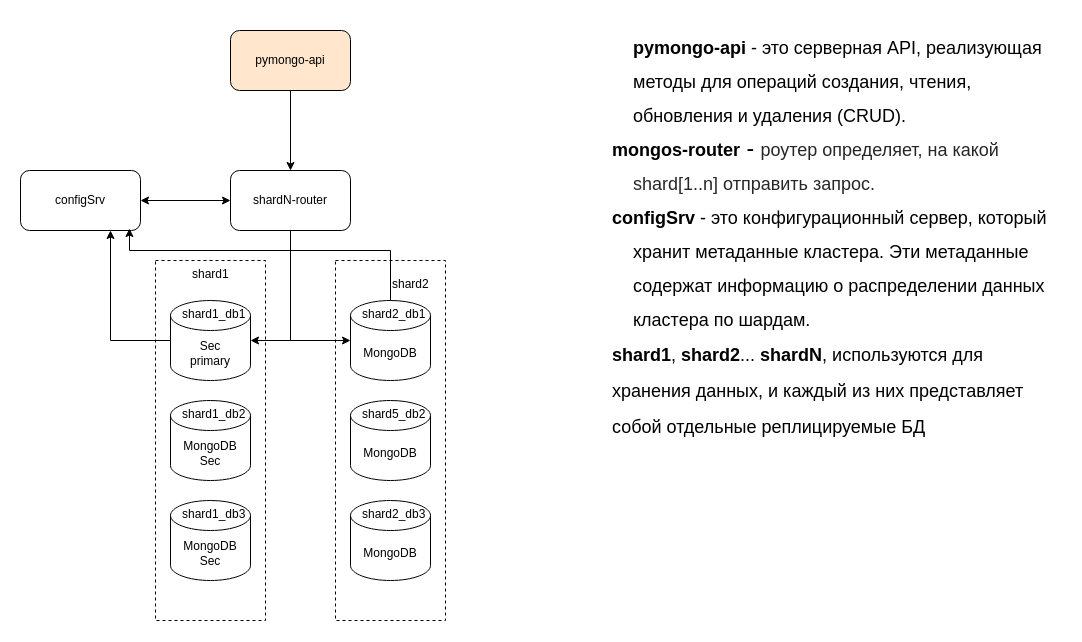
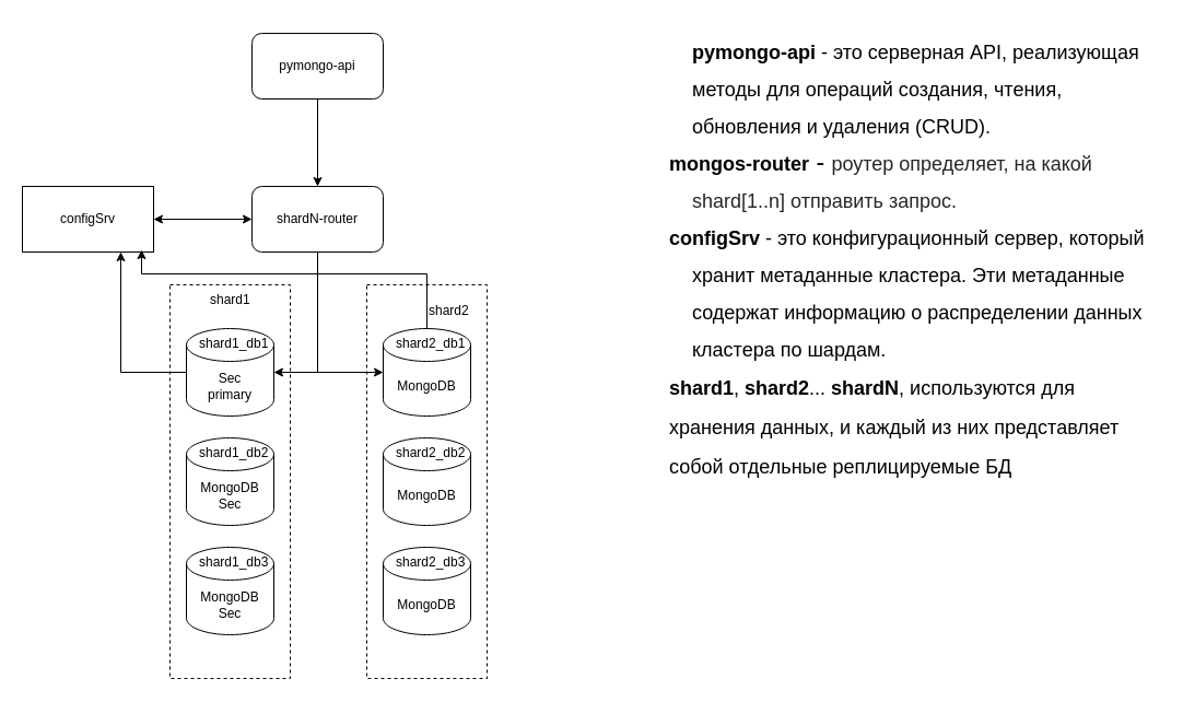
  <mxCell id="0" />
  <mxCell id="1" parent="0" />
  <mxCell id="2" value="&lt;h1 style=&quot;margin-top: 0px;&quot;&gt;&lt;p class=&quot;p1&quot; style=&quot;text-indent: 0px; margin: 0px 0px 0px 21px; font-variant-numeric: normal; font-variant-east-asian: normal; font-variant-alternates: normal; font-kerning: auto; font-optical-sizing: auto; font-feature-settings: normal; font-variation-settings: normal; font-variant-position: normal; font-stretch: normal; line-height: normal;&quot;&gt;&lt;span style=&quot;font-size: 18px;&quot;&gt;pymongo-api&lt;/span&gt;&lt;span style=&quot;font-size: 18px; font-weight: normal;&quot;&gt; - это серверная API, реализующая методы для операций создания, чтения, обновления и удаления (CRUD).&lt;/span&gt;&lt;br&gt;&lt;/p&gt;&lt;p class=&quot;p1&quot; style=&quot;margin: 0px 0px 0px 21px; text-indent: -21px; font-variant-numeric: normal; font-variant-east-asian: normal; font-variant-alternates: normal; font-kerning: auto; font-optical-sizing: auto; font-feature-settings: normal; font-variation-settings: normal; font-variant-position: normal; font-stretch: normal; line-height: normal;&quot;&gt;&lt;span style=&quot;background-color: initial; text-indent: 0px;&quot;&gt;&lt;font style=&quot;font-size: 18px;&quot;&gt;mongos-router&lt;/font&gt;&lt;span style=&quot;font-size: 23px;&quot;&gt;&amp;nbsp;&lt;span style=&quot;font-weight: normal;&quot;&gt;-&amp;nbsp;&lt;/span&gt;&lt;/span&gt;&lt;/span&gt;&lt;span style=&quot;font-size: 18px; background-color: rgb(255, 255, 255); color: rgba(0, 0, 0, 0.85); font-family: &amp;quot;YS Text&amp;quot;, sans-serif; font-weight: 400; white-space-collapse: preserve-breaks;&quot;&gt;роутер определяет, на какой shard[1..n] отправить запрос.&lt;/span&gt;&lt;/p&gt;&lt;p class=&quot;p1&quot; style=&quot;margin: 0px 0px 0px 21px; text-indent: -21px; font-variant-numeric: normal; font-variant-east-asian: normal; font-variant-alternates: normal; font-kerning: auto; font-optical-sizing: auto; font-feature-settings: normal; font-variation-settings: normal; font-variant-position: normal; font-stretch: normal; line-height: normal;&quot;&gt;&lt;span style=&quot;background-color: initial; font-size: 18px;&quot;&gt;configSrv&lt;/span&gt;&lt;span style=&quot;background-color: initial; font-size: 18px; font-weight: normal;&quot;&gt; - это конфигурационный сервер, который хранит метаданные кластера. Эти метаданные содержат информацию о распределении данных кластера по шардам.&lt;/span&gt;&lt;/p&gt;&lt;div style=&quot;&quot;&gt;&lt;span style=&quot;background-color: initial; font-size: 18px;&quot;&gt;shard1&lt;/span&gt;&lt;span style=&quot;background-color: initial; font-size: 18px; font-weight: normal;&quot;&gt;, &lt;/span&gt;&lt;span style=&quot;background-color: initial; font-size: 18px;&quot;&gt;shard2&lt;/span&gt;&lt;span style=&quot;background-color: initial; font-size: 18px; font-weight: normal;&quot;&gt;... &lt;/span&gt;&lt;span style=&quot;background-color: initial; font-size: 18px;&quot;&gt;shardN&lt;/span&gt;&lt;span style=&quot;background-color: initial; font-size: 18px; font-weight: normal;&quot;&gt;, используются для хранения данных, и каждый из них представляет собой отдельные реплицируемые БД&lt;/span&gt;&lt;/div&gt;&lt;/h1&gt;" style="text;html=1;whiteSpace=wrap;overflow=hidden;rounded=0;fontSize=15;align=left;" vertex="1" parent="1"><mxGeometry x="610" y="20" width="450" height="420" as="geometry" /></mxCell>
- <mxCell id="3" value="pymongo-api" style="rounded=1;whiteSpace=wrap;html=1;fillColor=#ffe6cc;" vertex="1" parent="1"><mxGeometry x="230" y="30" width="120" height="60" as="geometry" /></mxCell>
+ <mxCell id="3" value="pymongo-api" style="rounded=1;whiteSpace=wrap;html=1;" vertex="1" parent="1"><mxGeometry x="230" y="30" width="120" height="60" as="geometry" /></mxCell>
  <mxCell id="4" style="edgeStyle=orthogonalEdgeStyle;rounded=0;orthogonalLoop=1;jettySize=auto;html=1;exitX=0.5;exitY=1;exitDx=0;exitDy=0;entryX=0.5;entryY=0;entryDx=0;entryDy=0;" edge="1" parent="1" source="3" target="6"><mxGeometry relative="1" as="geometry"><mxPoint x="260" y="450" as="targetPoint" /></mxGeometry></mxCell>
  <mxCell id="5" style="edgeStyle=orthogonalEdgeStyle;rounded=0;orthogonalLoop=1;jettySize=auto;html=1;entryX=1;entryY=0.5;entryDx=0;entryDy=0;entryPerimeter=0;" edge="1" parent="1" source="6" target="12"><mxGeometry relative="1" as="geometry"><mxPoint x="290" y="350" as="targetPoint" /></mxGeometry></mxCell>
  <mxCell id="6" value="shardN-router" style="rounded=1;whiteSpace=wrap;html=1;" vertex="1" parent="1"><mxGeometry x="230" y="170" width="120" height="60" as="geometry" /></mxCell>
  <mxCell id="7" style="edgeStyle=orthogonalEdgeStyle;rounded=0;orthogonalLoop=1;jettySize=auto;html=1;entryX=0;entryY=0.5;entryDx=0;entryDy=0;startArrow=classic;startFill=1;" edge="1" parent="1" source="8" target="6"><mxGeometry relative="1" as="geometry" /></mxCell>
- <mxCell id="8" value="configSrv" style="rounded=1;whiteSpace=wrap;html=1;" vertex="1" parent="1"><mxGeometry x="20" y="170" width="120" height="60" as="geometry" /></mxCell>
+ <mxCell id="8" value="configSrv" style="whiteSpace=wrap;html=1;rounded=0;" vertex="1" parent="1"><mxGeometry x="20" y="170" width="120" height="60" as="geometry" /></mxCell>
  <mxCell id="9" value="MongoDB" style="shape=cylinder3;whiteSpace=wrap;html=1;boundedLbl=1;backgroundOutline=1;size=15;" vertex="1" parent="1"><mxGeometry x="350" y="300" width="80" height="80" as="geometry" /></mxCell>
  <mxCell id="10" value="&lt;div style=&quot;text-align: center;&quot;&gt;shard2&lt;/div&gt;" style="text;whiteSpace=wrap;html=1;" vertex="1" parent="1"><mxGeometry x="390" y="270" width="50" height="30" as="geometry" /></mxCell>
  <mxCell id="11" style="edgeStyle=orthogonalEdgeStyle;rounded=0;orthogonalLoop=1;jettySize=auto;html=1;entryX=0.75;entryY=1;entryDx=0;entryDy=0;" edge="1" parent="1" source="12" target="8"><mxGeometry relative="1" as="geometry" /></mxCell>
  <mxCell id="12" value="Sec&lt;br&gt;primary" style="shape=cylinder3;whiteSpace=wrap;html=1;boundedLbl=1;backgroundOutline=1;size=15;" vertex="1" parent="1"><mxGeometry x="170" y="300" width="80" height="80" as="geometry" /></mxCell>
  <mxCell id="13" value="&lt;div style=&quot;text-align: center;&quot;&gt;shard1&lt;/div&gt;" style="text;whiteSpace=wrap;html=1;" vertex="1" parent="1"><mxGeometry x="190" y="260" width="40" height="30" as="geometry" /></mxCell>
  <mxCell id="14" value="MongoDB&lt;div&gt;Sec&lt;/div&gt;" style="shape=cylinder3;whiteSpace=wrap;html=1;boundedLbl=1;backgroundOutline=1;size=15;" vertex="1" parent="1"><mxGeometry x="170" y="400" width="80" height="80" as="geometry" /></mxCell>
  <mxCell id="15" value="MongoDB&lt;div&gt;Sec&lt;/div&gt;" style="shape=cylinder3;whiteSpace=wrap;html=1;boundedLbl=1;backgroundOutline=1;size=15;" vertex="1" parent="1"><mxGeometry x="170" y="500" width="80" height="80" as="geometry" /></mxCell>
  <mxCell id="16" value="MongoDB" style="shape=cylinder3;whiteSpace=wrap;html=1;boundedLbl=1;backgroundOutline=1;size=15;" vertex="1" parent="1"><mxGeometry x="350" y="400" width="80" height="80" as="geometry" /></mxCell>
  <mxCell id="17" value="MongoDB" style="shape=cylinder3;whiteSpace=wrap;html=1;boundedLbl=1;backgroundOutline=1;size=15;" vertex="1" parent="1"><mxGeometry x="350" y="500" width="80" height="80" as="geometry" /></mxCell>
  <mxCell id="18" value="" style="rounded=0;whiteSpace=wrap;html=1;fillColor=none;dashed=1;" vertex="1" parent="1"><mxGeometry x="155" y="260" width="110" height="360" as="geometry" /></mxCell>
  <mxCell id="19" value="" style="rounded=0;whiteSpace=wrap;html=1;fillColor=none;dashed=1;" vertex="1" parent="1"><mxGeometry x="335" y="260" width="110" height="360" as="geometry" /></mxCell>
  <mxCell id="20" value="&lt;div style=&quot;text-align: center;&quot;&gt;shard1_db1&lt;/div&gt;" style="text;whiteSpace=wrap;html=1;" vertex="1" parent="1"><mxGeometry x="180" y="300" width="40" height="30" as="geometry" /></mxCell>
  <mxCell id="21" value="&lt;div style=&quot;text-align: center;&quot;&gt;shard1_db2&lt;/div&gt;" style="text;whiteSpace=wrap;html=1;" vertex="1" parent="1"><mxGeometry x="180" y="400" width="40" height="30" as="geometry" /></mxCell>
  <mxCell id="22" value="&lt;div style=&quot;text-align: center;&quot;&gt;shard1_db3&lt;/div&gt;" style="text;whiteSpace=wrap;html=1;" vertex="1" parent="1"><mxGeometry x="180" y="500" width="40" height="30" as="geometry" /></mxCell>
  <mxCell id="23" value="&lt;div style=&quot;text-align: center;&quot;&gt;shard2_db1&lt;/div&gt;" style="text;whiteSpace=wrap;html=1;" vertex="1" parent="1"><mxGeometry x="360" y="300" width="40" height="30" as="geometry" /></mxCell>
- <mxCell id="24" value="&lt;div style=&quot;text-align: center;&quot;&gt;shard5_db2&lt;/div&gt;" style="text;whiteSpace=wrap;html=1;" vertex="1" parent="1"><mxGeometry x="360" y="400" width="40" height="30" as="geometry" /></mxCell>
+ <mxCell id="24" value="&lt;div style=&quot;text-align: center;&quot;&gt;shard2_db2&lt;/div&gt;" style="text;whiteSpace=wrap;html=1;" vertex="1" parent="1"><mxGeometry x="360" y="400" width="40" height="30" as="geometry" /></mxCell>
  <mxCell id="25" value="&lt;div style=&quot;text-align: center;&quot;&gt;shard2_db3&lt;/div&gt;" style="text;whiteSpace=wrap;html=1;" vertex="1" parent="1"><mxGeometry x="360" y="500" width="40" height="30" as="geometry" /></mxCell>
  <mxCell id="26" style="edgeStyle=orthogonalEdgeStyle;rounded=0;orthogonalLoop=1;jettySize=auto;html=1;entryX=0;entryY=0.5;entryDx=0;entryDy=0;entryPerimeter=0;" edge="1" parent="1" source="6" target="9"><mxGeometry relative="1" as="geometry" /></mxCell>
  <mxCell id="27" style="edgeStyle=orthogonalEdgeStyle;rounded=0;orthogonalLoop=1;jettySize=auto;html=1;entryX=0.908;entryY=0.967;entryDx=0;entryDy=0;entryPerimeter=0;" edge="1" parent="1" source="9" target="8"><mxGeometry relative="1" as="geometry"><Array as="points"><mxPoint x="390" y="250" /><mxPoint x="129" y="250" /></Array></mxGeometry></mxCell>
